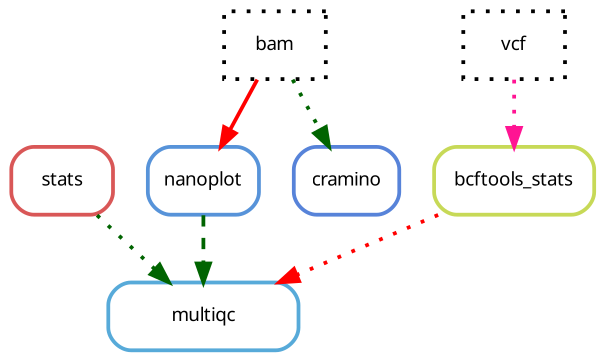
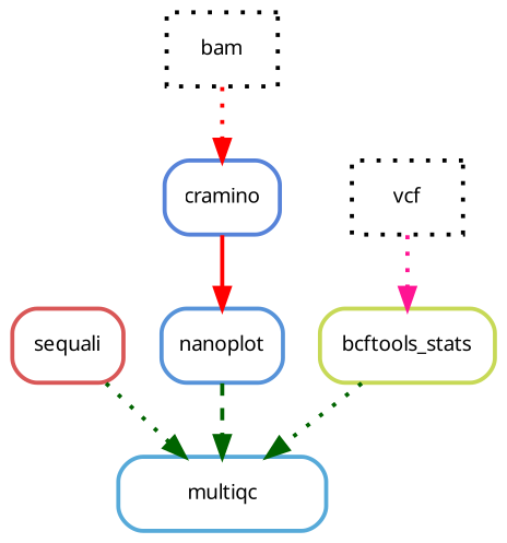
  digraph {
    bgcolor=white
    node [color="0.0 0.0 0.0" fontname=sans fontsize=10 penwidth=2 shape=box style=rounded]
    edge [color=darkgreen penwidth=2 style=dotted]
    n1 [color="0.56 0.6 0.85" height=0.5 label=multiqc width=1.4028]
-   n2 [color="0.00 0.6 0.85" height=0.5 label=stats width=0.75]
+   n2 [color="0.00 0.6 0.85" height=0.5 label=sequali width=0.75]
    n3 [color="0.59 0.6 0.85" height=0.5 label=nanoplot width=0.81944]
    n4 [color="0.19 0.6 0.85" height=0.5 label=bcftools_stats width=1.1806]
    n5 [color="0.61 0.6 0.85" height=0.5 label=cramino width=0.77778]
    n6 [label=bam style=dotted]
    n7 [label=vcf style=dotted]
    n2 -> n1
    n3 -> n1 [style=dashed]
-   n4 -> n1 [color=red]
-   n6 -> n3 [color=red style=solid]
-   n6 -> n5
+   n4 -> n1
+   n5 -> n3 [color=red style=solid]
+   n6 -> n5 [color=red]
    n7 -> n4 [color=deeppink]
  }
